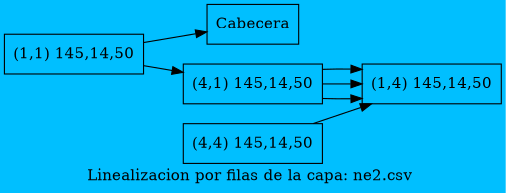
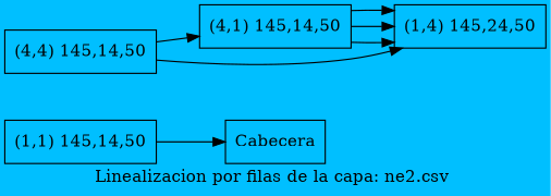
  digraph {
    bgcolor=deepskyblue
    label="Linealizacion por filas de la capa: ne2.csv "
    rankdir=LR
    node [shape=box]
    Cabecera [with=1.5]
    n2 [label="(1,1) 145,14,50"]
    n3 [label="(4,1) 145,14,50"]
-   n4 [label="(1,4) 145,14,50"]
+   n4 [label="(1,4) 145,24,50"]
    n5 [label="(4,4) 145,14,50"]
    n2 -> Cabecera
-   n2 -> n3
+   n5 -> n3
    n3 -> n4
    n3 -> n4
    n3 -> n4
    n5 -> n4
  }
